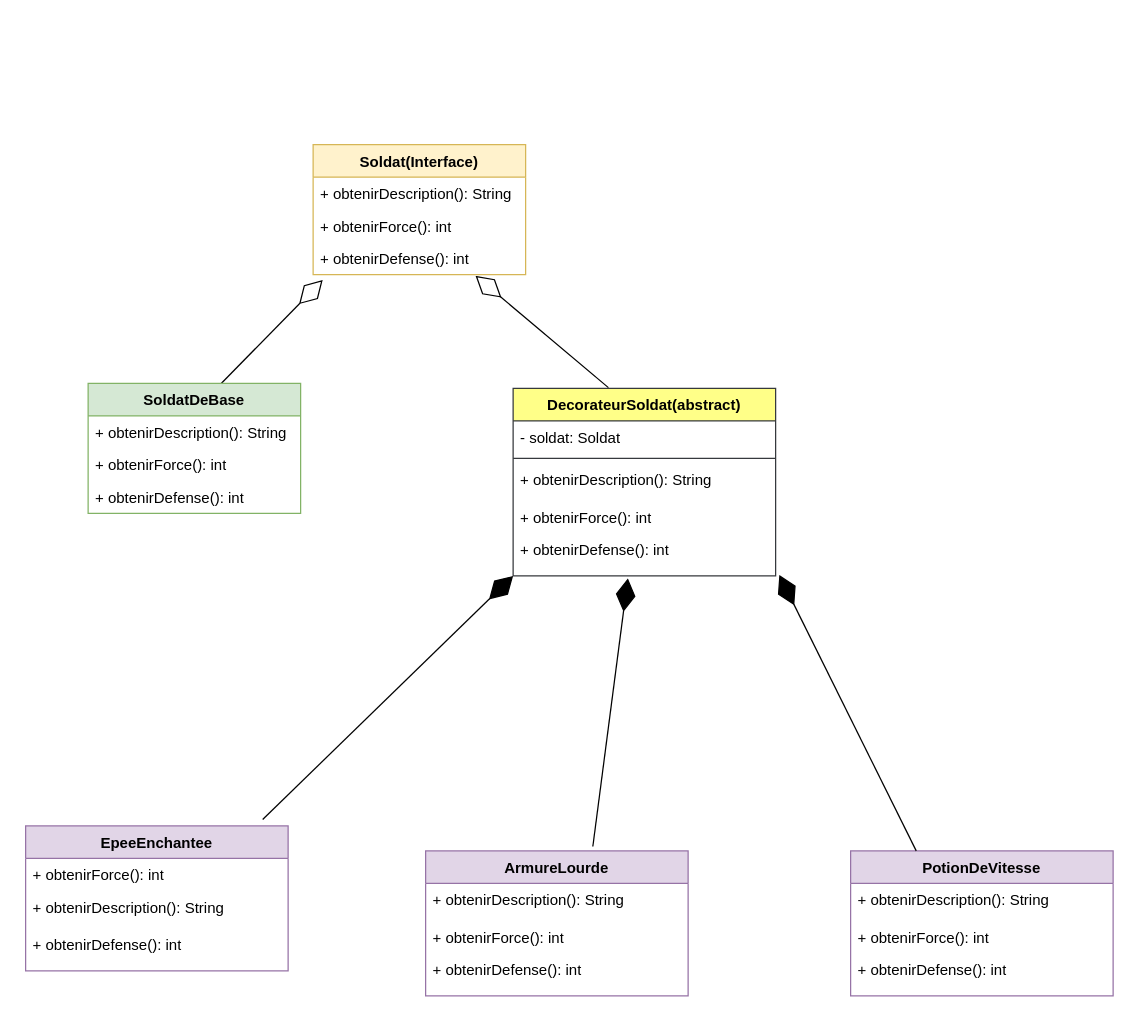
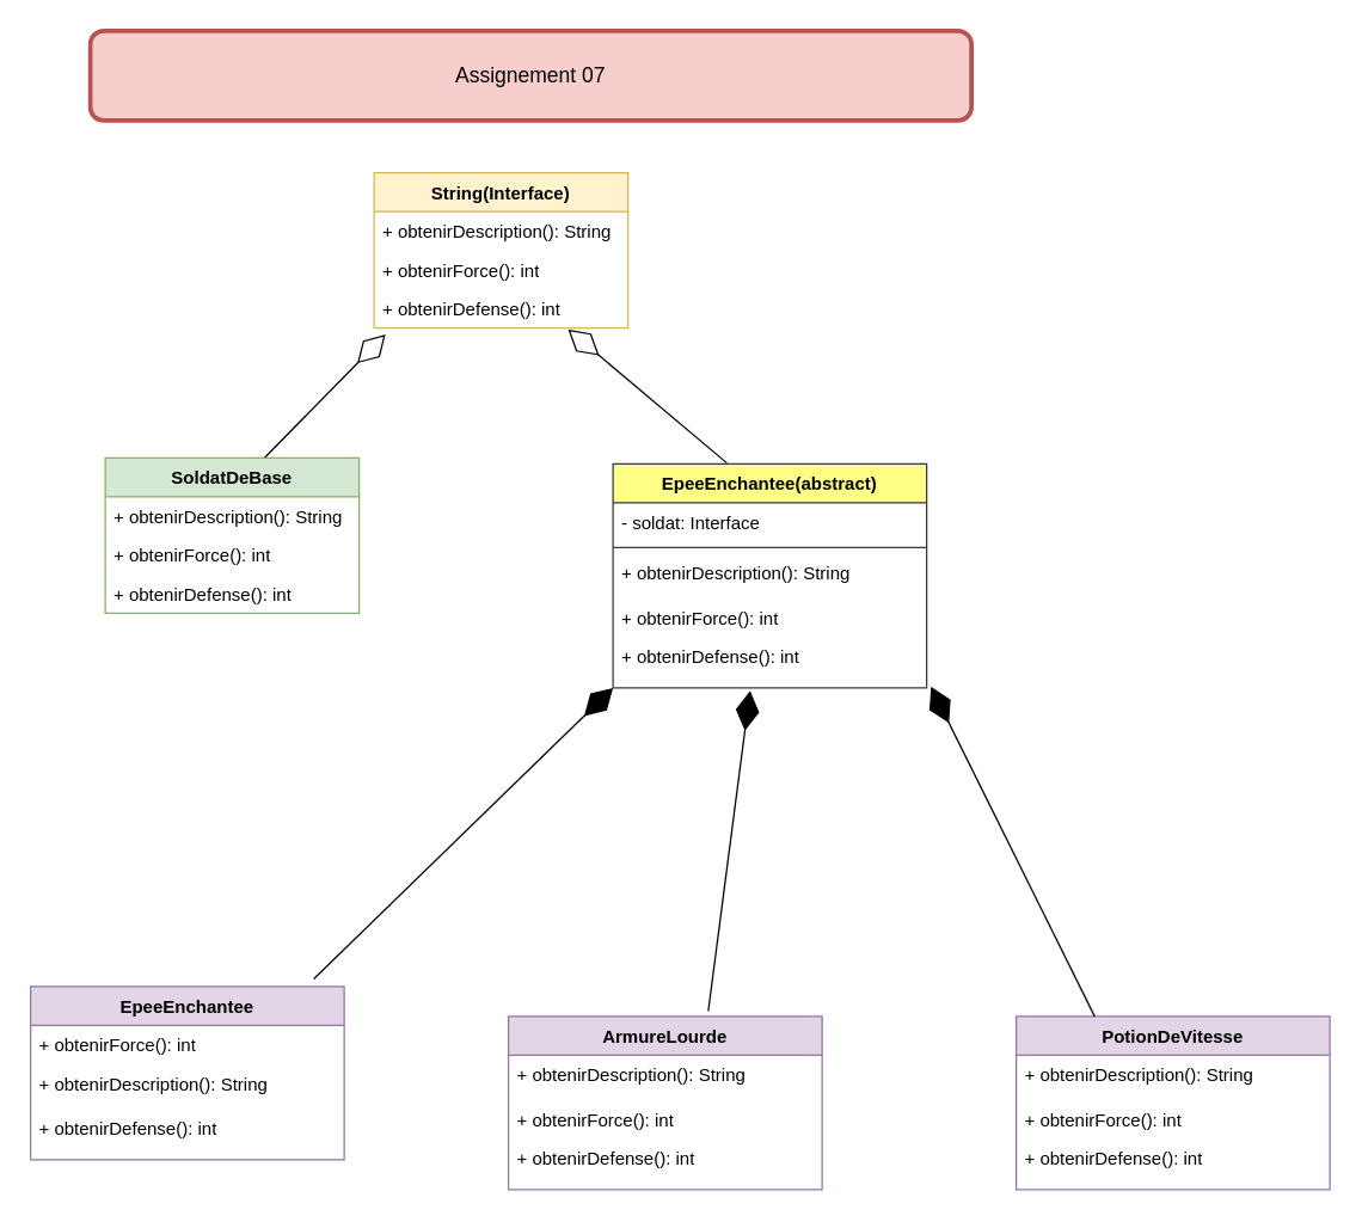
  <mxCell id="0" />
  <mxCell id="1" parent="0" />
- <mxCell id="2" value="DecorateurSoldat(abstract)" style="swimlane;fontStyle=1;align=center;verticalAlign=top;childLayout=stackLayout;horizontal=1;startSize=26;horizontalStack=0;resizeParent=1;resizeParentMax=0;resizeLast=0;collapsible=1;marginBottom=0;whiteSpace=wrap;html=1;fillColor=#ffff88;strokeColor=#36393d;" parent="1" vertex="1"><mxGeometry x="410" y="310" width="210" height="150" as="geometry" /></mxCell>
- <mxCell id="3" value="- soldat: Soldat" style="text;strokeColor=none;fillColor=none;align=left;verticalAlign=top;spacingLeft=4;spacingRight=4;overflow=hidden;rotatable=0;points=[[0,0.5],[1,0.5]];portConstraint=eastwest;whiteSpace=wrap;html=1;" parent="2" vertex="1"><mxGeometry y="26" width="210" height="26" as="geometry" /></mxCell>
+ <mxCell id="2" value="EpeeEnchantee(abstract)" style="swimlane;fontStyle=1;align=center;verticalAlign=top;childLayout=stackLayout;horizontal=1;startSize=26;horizontalStack=0;resizeParent=1;resizeParentMax=0;resizeLast=0;collapsible=1;marginBottom=0;whiteSpace=wrap;html=1;fillColor=#ffff88;strokeColor=#36393d;" parent="1" vertex="1"><mxGeometry x="410" y="310" width="210" height="150" as="geometry" /></mxCell>
+ <mxCell id="3" value="- soldat: Interface" style="text;strokeColor=none;fillColor=none;align=left;verticalAlign=top;spacingLeft=4;spacingRight=4;overflow=hidden;rotatable=0;points=[[0,0.5],[1,0.5]];portConstraint=eastwest;whiteSpace=wrap;html=1;" parent="2" vertex="1"><mxGeometry y="26" width="210" height="26" as="geometry" /></mxCell>
  <mxCell id="4" value="" style="line;strokeWidth=1;fillColor=none;align=left;verticalAlign=middle;spacingTop=-1;spacingLeft=3;spacingRight=3;rotatable=0;labelPosition=right;points=[];portConstraint=eastwest;strokeColor=inherit;" parent="2" vertex="1"><mxGeometry y="52" width="210" height="8" as="geometry" /></mxCell>
  <mxCell id="5" value="+ obtenirDescription(): String" style="text;strokeColor=none;fillColor=none;align=left;verticalAlign=top;spacingLeft=4;spacingRight=4;overflow=hidden;rotatable=0;points=[[0,0.5],[1,0.5]];portConstraint=eastwest;whiteSpace=wrap;html=1;" parent="2" vertex="1"><mxGeometry y="60" width="210" height="30" as="geometry" /></mxCell>
  <mxCell id="6" value="+ obtenirForce(): int" style="text;strokeColor=none;fillColor=none;align=left;verticalAlign=top;spacingLeft=4;spacingRight=4;overflow=hidden;rotatable=0;points=[[0,0.5],[1,0.5]];portConstraint=eastwest;whiteSpace=wrap;html=1;" parent="2" vertex="1"><mxGeometry y="90" width="210" height="26" as="geometry" /></mxCell>
  <mxCell id="7" value="+ obtenirDefense(): int" style="text;strokeColor=none;fillColor=none;align=left;verticalAlign=top;spacingLeft=4;spacingRight=4;overflow=hidden;rotatable=0;points=[[0,0.5],[1,0.5]];portConstraint=eastwest;whiteSpace=wrap;html=1;" vertex="1" parent="2"><mxGeometry y="116" width="210" height="34" as="geometry" /></mxCell>
- <mxCell id="8" value="Soldat(Interface)" style="swimlane;fontStyle=1;align=center;verticalAlign=top;childLayout=stackLayout;horizontal=1;startSize=26;horizontalStack=0;resizeParent=1;resizeParentMax=0;resizeLast=0;collapsible=1;marginBottom=0;whiteSpace=wrap;html=1;fillColor=#fff2cc;strokeColor=#d6b656;" parent="1" vertex="1"><mxGeometry x="250" y="115" width="170" height="104" as="geometry" /></mxCell>
+ <mxCell id="8" value="String(Interface)" style="swimlane;fontStyle=1;align=center;verticalAlign=top;childLayout=stackLayout;horizontal=1;startSize=26;horizontalStack=0;resizeParent=1;resizeParentMax=0;resizeLast=0;collapsible=1;marginBottom=0;whiteSpace=wrap;html=1;fillColor=#fff2cc;strokeColor=#d6b656;" parent="1" vertex="1"><mxGeometry x="250" y="115" width="170" height="104" as="geometry" /></mxCell>
  <mxCell id="9" value="+ obtenirDescription(): String" style="text;strokeColor=none;fillColor=none;align=left;verticalAlign=top;spacingLeft=4;spacingRight=4;overflow=hidden;rotatable=0;points=[[0,0.5],[1,0.5]];portConstraint=eastwest;whiteSpace=wrap;html=1;" parent="8" vertex="1"><mxGeometry y="26" width="170" height="26" as="geometry" /></mxCell>
  <mxCell id="10" value="+ obtenirForce(): int" style="text;strokeColor=none;fillColor=none;align=left;verticalAlign=top;spacingLeft=4;spacingRight=4;overflow=hidden;rotatable=0;points=[[0,0.5],[1,0.5]];portConstraint=eastwest;whiteSpace=wrap;html=1;" vertex="1" parent="8"><mxGeometry y="52" width="170" height="26" as="geometry" /></mxCell>
  <mxCell id="11" value="+ obtenirDefense(): int" style="text;strokeColor=none;fillColor=none;align=left;verticalAlign=top;spacingLeft=4;spacingRight=4;overflow=hidden;rotatable=0;points=[[0,0.5],[1,0.5]];portConstraint=eastwest;whiteSpace=wrap;html=1;" vertex="1" parent="8"><mxGeometry y="78" width="170" height="26" as="geometry" /></mxCell>
+ <mxCell id="12" value="&lt;font style=&quot;font-size: 14px;&quot;&gt;Assignement 07&lt;/font&gt;" style="rounded=1;whiteSpace=wrap;html=1;strokeWidth=3;fillColor=#f8cecc;strokeColor=#b85450;" parent="1" vertex="1"><mxGeometry x="60" y="20" width="590" height="60" as="geometry" /></mxCell>
  <mxCell id="13" value="" style="endArrow=diamondThin;endFill=0;endSize=24;html=1;rounded=0;exitX=1;exitY=0.5;exitDx=0;exitDy=0;entryX=0.045;entryY=1.167;entryDx=0;entryDy=0;entryPerimeter=0;" parent="1" target="11" edge="1"><mxGeometry width="160" relative="1" as="geometry"><mxPoint x="170" y="312.67" as="sourcePoint" /><mxPoint x="250" y="200" as="targetPoint" /></mxGeometry></mxCell>
  <mxCell id="14" value="" style="endArrow=diamondThin;endFill=1;endSize=24;html=1;rounded=0;exitX=0.903;exitY=-0.044;exitDx=0;exitDy=0;entryX=0.029;entryY=0.303;entryDx=0;entryDy=0;entryPerimeter=0;exitPerimeter=0;" edge="1" parent="1" source="27"><mxGeometry width="160" relative="1" as="geometry"><mxPoint x="275.94" y="487.17" as="sourcePoint" /><mxPoint x="410" y="460.002" as="targetPoint" /></mxGeometry></mxCell>
  <mxCell id="15" value="SoldatDeBase" style="swimlane;fontStyle=1;align=center;verticalAlign=top;childLayout=stackLayout;horizontal=1;startSize=26;horizontalStack=0;resizeParent=1;resizeParentMax=0;resizeLast=0;collapsible=1;marginBottom=0;whiteSpace=wrap;html=1;fillColor=#d5e8d4;strokeColor=#82b366;" vertex="1" parent="1"><mxGeometry x="70" y="306" width="170" height="104" as="geometry" /></mxCell>
  <mxCell id="16" value="+ obtenirDescription(): String" style="text;strokeColor=none;fillColor=none;align=left;verticalAlign=top;spacingLeft=4;spacingRight=4;overflow=hidden;rotatable=0;points=[[0,0.5],[1,0.5]];portConstraint=eastwest;whiteSpace=wrap;html=1;" vertex="1" parent="15"><mxGeometry y="26" width="170" height="26" as="geometry" /></mxCell>
  <mxCell id="17" value="+ obtenirForce(): int" style="text;strokeColor=none;fillColor=none;align=left;verticalAlign=top;spacingLeft=4;spacingRight=4;overflow=hidden;rotatable=0;points=[[0,0.5],[1,0.5]];portConstraint=eastwest;whiteSpace=wrap;html=1;" vertex="1" parent="15"><mxGeometry y="52" width="170" height="26" as="geometry" /></mxCell>
  <mxCell id="18" value="+ obtenirDefense(): int" style="text;strokeColor=none;fillColor=none;align=left;verticalAlign=top;spacingLeft=4;spacingRight=4;overflow=hidden;rotatable=0;points=[[0,0.5],[1,0.5]];portConstraint=eastwest;whiteSpace=wrap;html=1;" vertex="1" parent="15"><mxGeometry y="78" width="170" height="26" as="geometry" /></mxCell>
  <mxCell id="19" value="ArmureLourde" style="swimlane;fontStyle=1;align=center;verticalAlign=top;childLayout=stackLayout;horizontal=1;startSize=26;horizontalStack=0;resizeParent=1;resizeParentMax=0;resizeLast=0;collapsible=1;marginBottom=0;whiteSpace=wrap;html=1;fillColor=#e1d5e7;strokeColor=#9673a6;" vertex="1" parent="1"><mxGeometry x="340" y="680" width="210" height="116" as="geometry" /></mxCell>
  <mxCell id="20" value="+ obtenirDescription(): String" style="text;strokeColor=none;fillColor=none;align=left;verticalAlign=top;spacingLeft=4;spacingRight=4;overflow=hidden;rotatable=0;points=[[0,0.5],[1,0.5]];portConstraint=eastwest;whiteSpace=wrap;html=1;" vertex="1" parent="19"><mxGeometry y="26" width="210" height="30" as="geometry" /></mxCell>
  <mxCell id="21" value="+ obtenirForce(): int" style="text;strokeColor=none;fillColor=none;align=left;verticalAlign=top;spacingLeft=4;spacingRight=4;overflow=hidden;rotatable=0;points=[[0,0.5],[1,0.5]];portConstraint=eastwest;whiteSpace=wrap;html=1;" vertex="1" parent="19"><mxGeometry y="56" width="210" height="26" as="geometry" /></mxCell>
  <mxCell id="22" value="+ obtenirDefense(): int" style="text;strokeColor=none;fillColor=none;align=left;verticalAlign=top;spacingLeft=4;spacingRight=4;overflow=hidden;rotatable=0;points=[[0,0.5],[1,0.5]];portConstraint=eastwest;whiteSpace=wrap;html=1;" vertex="1" parent="19"><mxGeometry y="82" width="210" height="34" as="geometry" /></mxCell>
  <mxCell id="23" value="PotionDeVitesse" style="swimlane;fontStyle=1;align=center;verticalAlign=top;childLayout=stackLayout;horizontal=1;startSize=26;horizontalStack=0;resizeParent=1;resizeParentMax=0;resizeLast=0;collapsible=1;marginBottom=0;whiteSpace=wrap;html=1;fillColor=#e1d5e7;strokeColor=#9673a6;" vertex="1" parent="1"><mxGeometry x="680" y="680" width="210" height="116" as="geometry" /></mxCell>
  <mxCell id="24" value="+ obtenirDescription(): String" style="text;strokeColor=none;fillColor=none;align=left;verticalAlign=top;spacingLeft=4;spacingRight=4;overflow=hidden;rotatable=0;points=[[0,0.5],[1,0.5]];portConstraint=eastwest;whiteSpace=wrap;html=1;" vertex="1" parent="23"><mxGeometry y="26" width="210" height="30" as="geometry" /></mxCell>
  <mxCell id="25" value="+ obtenirForce(): int" style="text;strokeColor=none;fillColor=none;align=left;verticalAlign=top;spacingLeft=4;spacingRight=4;overflow=hidden;rotatable=0;points=[[0,0.5],[1,0.5]];portConstraint=eastwest;whiteSpace=wrap;html=1;" vertex="1" parent="23"><mxGeometry y="56" width="210" height="26" as="geometry" /></mxCell>
  <mxCell id="26" value="+ obtenirDefense(): int" style="text;strokeColor=none;fillColor=none;align=left;verticalAlign=top;spacingLeft=4;spacingRight=4;overflow=hidden;rotatable=0;points=[[0,0.5],[1,0.5]];portConstraint=eastwest;whiteSpace=wrap;html=1;" vertex="1" parent="23"><mxGeometry y="82" width="210" height="34" as="geometry" /></mxCell>
  <mxCell id="27" value="EpeeEnchantee" style="swimlane;fontStyle=1;align=center;verticalAlign=top;childLayout=stackLayout;horizontal=1;startSize=26;horizontalStack=0;resizeParent=1;resizeParentMax=0;resizeLast=0;collapsible=1;marginBottom=0;whiteSpace=wrap;html=1;fillColor=#e1d5e7;strokeColor=#9673a6;" vertex="1" parent="1"><mxGeometry x="20" y="660" width="210" height="116" as="geometry" /></mxCell>
  <mxCell id="28" value="+ obtenirForce(): int" style="text;strokeColor=none;fillColor=none;align=left;verticalAlign=top;spacingLeft=4;spacingRight=4;overflow=hidden;rotatable=0;points=[[0,0.5],[1,0.5]];portConstraint=eastwest;whiteSpace=wrap;html=1;" vertex="1" parent="27"><mxGeometry y="26" width="210" height="26" as="geometry" /></mxCell>
  <mxCell id="29" value="+ obtenirDescription(): String" style="text;strokeColor=none;fillColor=none;align=left;verticalAlign=top;spacingLeft=4;spacingRight=4;overflow=hidden;rotatable=0;points=[[0,0.5],[1,0.5]];portConstraint=eastwest;whiteSpace=wrap;html=1;" vertex="1" parent="27"><mxGeometry y="52" width="210" height="30" as="geometry" /></mxCell>
  <mxCell id="30" value="+ obtenirDefense(): int" style="text;strokeColor=none;fillColor=none;align=left;verticalAlign=top;spacingLeft=4;spacingRight=4;overflow=hidden;rotatable=0;points=[[0,0.5],[1,0.5]];portConstraint=eastwest;whiteSpace=wrap;html=1;" vertex="1" parent="27"><mxGeometry y="82" width="210" height="34" as="geometry" /></mxCell>
  <mxCell id="31" value="" style="endArrow=diamondThin;endFill=0;endSize=24;html=1;rounded=0;exitX=0.363;exitY=-0.004;exitDx=0;exitDy=0;exitPerimeter=0;" edge="1" parent="1" source="2"><mxGeometry width="160" relative="1" as="geometry"><mxPoint x="340" y="290" as="sourcePoint" /><mxPoint x="380" y="220" as="targetPoint" /></mxGeometry></mxCell>
  <mxCell id="32" value="" style="endArrow=diamondThin;endFill=1;endSize=24;html=1;rounded=0;entryX=0.437;entryY=1.059;entryDx=0;entryDy=0;entryPerimeter=0;exitX=0.637;exitY=-0.03;exitDx=0;exitDy=0;exitPerimeter=0;" edge="1" parent="1" source="19" target="7"><mxGeometry width="160" relative="1" as="geometry"><mxPoint x="470" y="520" as="sourcePoint" /><mxPoint x="660" y="550" as="targetPoint" /></mxGeometry></mxCell>
  <mxCell id="33" value="" style="endArrow=diamondThin;endFill=1;endSize=24;html=1;rounded=0;exitX=0.25;exitY=0;exitDx=0;exitDy=0;entryX=1.014;entryY=0.98;entryDx=0;entryDy=0;entryPerimeter=0;" edge="1" parent="1" source="23" target="7"><mxGeometry width="160" relative="1" as="geometry"><mxPoint x="580" y="565.998" as="sourcePoint" /><mxPoint x="820" y="500" as="targetPoint" /></mxGeometry></mxCell>
